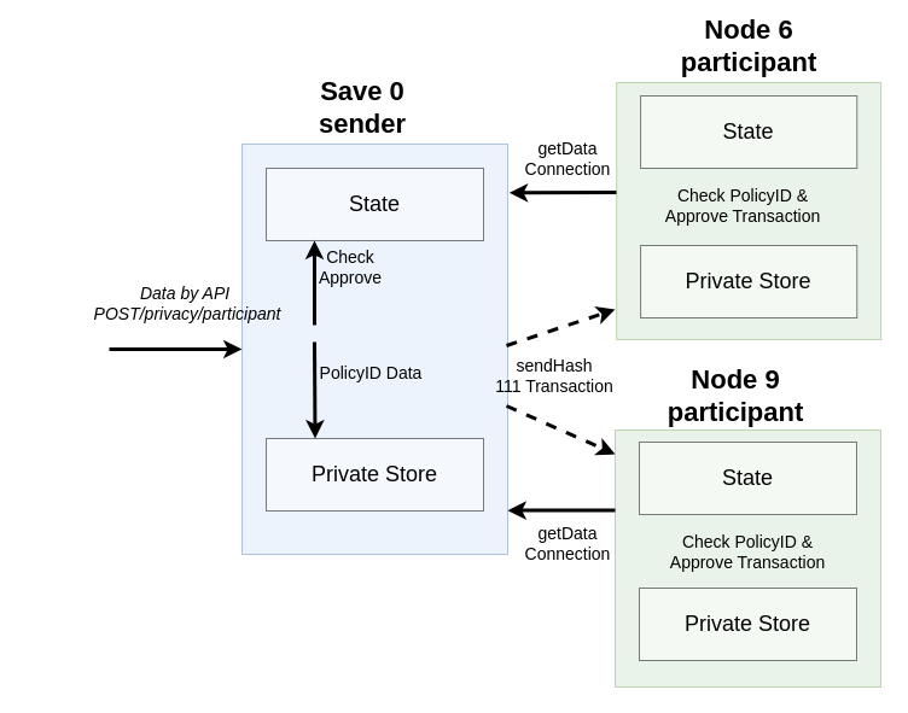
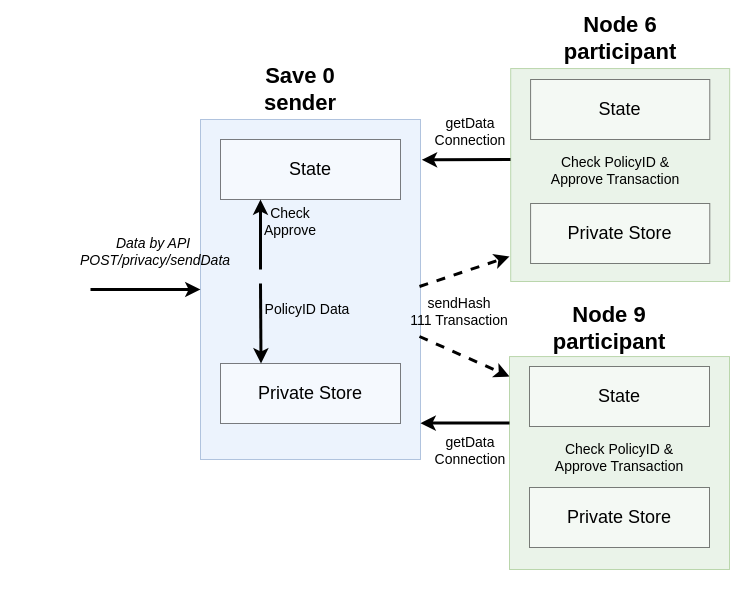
  <mxCell id="0" />
  <mxCell id="1" parent="0" />
  <mxCell id="2" value="" style="group" parent="1" vertex="1" connectable="0"><mxGeometry x="90" y="20" width="639.182" height="549" as="geometry" /></mxCell>
  <mxCell id="3" value="" style="group" parent="2" vertex="1" connectable="0"><mxGeometry x="110" y="59" width="220" height="380" as="geometry" /></mxCell>
  <mxCell id="4" value="" style="rounded=0;whiteSpace=wrap;html=1;fillColor=#dae8fc;strokeColor=#6c8ebf;gradientColor=none;opacity=50;" parent="3" vertex="1"><mxGeometry y="40" width="220" height="340" as="geometry" /></mxCell>
  <mxCell id="5" value="Save 0&lt;br&gt;sender&lt;br&gt;" style="text;html=1;strokeColor=none;fillColor=none;align=center;verticalAlign=middle;whiteSpace=wrap;rounded=0;opacity=50;fontSize=22;fontStyle=1" parent="3" vertex="1"><mxGeometry x="50" width="100" height="20" as="geometry" /></mxCell>
  <mxCell id="6" value="State" style="rounded=0;whiteSpace=wrap;html=1;gradientColor=none;fontSize=18;opacity=50;" parent="3" vertex="1"><mxGeometry x="20" y="60" width="180" height="60" as="geometry" /></mxCell>
  <mxCell id="7" value="Private Store" style="rounded=0;whiteSpace=wrap;html=1;gradientColor=none;fontSize=18;opacity=50;" parent="3" vertex="1"><mxGeometry x="20" y="284" width="180" height="60" as="geometry" /></mxCell>
- <mxCell id="8" value="Data by API&amp;nbsp;&lt;br style=&quot;font-size: 14px;&quot;&gt;&lt;span style=&quot;font-size: 14px;&quot;&gt;POST&lt;/span&gt;&lt;span style=&quot;font-size: 14px;&quot;&gt;/privacy/participant&lt;/span&gt;&lt;br style=&quot;font-size: 14px;&quot;&gt;" style="text;html=1;strokeColor=none;fillColor=none;align=center;verticalAlign=middle;whiteSpace=wrap;rounded=0;fontSize=14;opacity=50;fontStyle=2" parent="3" vertex="1"><mxGeometry x="-180" y="142" width="270" height="60" as="geometry" /></mxCell>
+ <mxCell id="8" value="Data by API&amp;nbsp;&lt;br style=&quot;font-size: 14px;&quot;&gt;&lt;span style=&quot;font-size: 14px;&quot;&gt;POST&lt;/span&gt;&lt;span style=&quot;font-size: 14px;&quot;&gt;/privacy/sendData&lt;/span&gt;&lt;br style=&quot;font-size: 14px;&quot;&gt;" style="text;html=1;strokeColor=none;fillColor=none;align=center;verticalAlign=middle;whiteSpace=wrap;rounded=0;fontSize=14;opacity=50;fontStyle=2" parent="3" vertex="1"><mxGeometry x="-180" y="142" width="270" height="60" as="geometry" /></mxCell>
  <mxCell id="9" value="" style="endArrow=classic;html=1;strokeWidth=3;fontSize=14;" parent="3" edge="1"><mxGeometry width="50" height="50" relative="1" as="geometry"><mxPoint x="60" y="190" as="sourcePoint" /><mxPoint x="60" y="120" as="targetPoint" /></mxGeometry></mxCell>
  <mxCell id="10" value="Check Approve" style="text;html=1;strokeColor=none;fillColor=none;align=center;verticalAlign=middle;whiteSpace=wrap;rounded=0;fontSize=14;opacity=50;" parent="3" vertex="1"><mxGeometry x="70" y="132" width="40" height="20" as="geometry" /></mxCell>
  <mxCell id="11" value="" style="endArrow=classic;html=1;strokeWidth=3;fontSize=14;" parent="3" edge="1"><mxGeometry width="50" height="50" relative="1" as="geometry"><mxPoint x="60" y="204" as="sourcePoint" /><mxPoint x="60.5" y="284" as="targetPoint" /></mxGeometry></mxCell>
  <mxCell id="12" value="PolicyID Data" style="text;html=1;strokeColor=none;fillColor=none;align=center;verticalAlign=middle;whiteSpace=wrap;rounded=0;fontSize=14;opacity=50;" parent="3" vertex="1"><mxGeometry x="42" y="210" width="130" height="40" as="geometry" /></mxCell>
  <mxCell id="13" value="" style="endArrow=classic;html=1;fontSize=22;entryX=0;entryY=0.5;entryDx=0;entryDy=0;strokeWidth=3;" parent="2" target="4" edge="1"><mxGeometry width="50" height="50" relative="1" as="geometry"><mxPoint y="269" as="sourcePoint" /><mxPoint x="80" y="244" as="targetPoint" /></mxGeometry></mxCell>
  <mxCell id="14" value="" style="group" parent="2" vertex="1" connectable="0"><mxGeometry x="279" y="236" width="180" height="120" as="geometry" /></mxCell>
  <mxCell id="15" value="sendHash&lt;br style=&quot;font-size: 14px&quot;&gt;111 Transaction&lt;br style=&quot;font-size: 14px&quot;&gt;" style="text;html=1;strokeColor=none;fillColor=none;align=center;verticalAlign=middle;whiteSpace=wrap;rounded=0;fontSize=14;opacity=50;" parent="14" vertex="1"><mxGeometry y="40.5" width="180" height="28" as="geometry" /></mxCell>
  <mxCell id="16" value="" style="group" parent="14" vertex="1" connectable="0"><mxGeometry x="50" width="90" height="120" as="geometry" /></mxCell>
  <mxCell id="17" value="" style="endArrow=classic;html=1;strokeWidth=3;fontSize=14;dashed=1;" parent="16" edge="1"><mxGeometry width="50" height="50" relative="1" as="geometry"><mxPoint y="30" as="sourcePoint" /><mxPoint x="90" as="targetPoint" /></mxGeometry></mxCell>
  <mxCell id="18" value="" style="endArrow=classic;html=1;strokeWidth=3;fontSize=14;dashed=1;" parent="16" edge="1"><mxGeometry width="50" height="50" relative="1" as="geometry"><mxPoint y="80" as="sourcePoint" /><mxPoint x="90" y="120" as="targetPoint" /></mxGeometry></mxCell>
  <mxCell id="19" value="" style="group" parent="2" vertex="1" connectable="0"><mxGeometry x="420.182" width="219" height="261" as="geometry" /></mxCell>
  <mxCell id="20" value="" style="rounded=0;whiteSpace=wrap;html=1;opacity=50;fillColor=#d5e8d4;strokeColor=#82b366;" parent="19" vertex="1"><mxGeometry y="48.053" width="219" height="212.947" as="geometry" /></mxCell>
  <mxCell id="21" value="Node 6&lt;br&gt;participant&lt;br&gt;" style="text;html=1;strokeColor=none;fillColor=none;align=center;verticalAlign=middle;whiteSpace=wrap;rounded=0;opacity=50;fontSize=22;fontStyle=1" parent="19" vertex="1"><mxGeometry x="69.682" width="79.636" height="36" as="geometry" /></mxCell>
  <mxCell id="22" value="State" style="rounded=0;whiteSpace=wrap;html=1;gradientColor=none;fontSize=18;opacity=50;" parent="19" vertex="1"><mxGeometry x="19.909" y="59" width="179.182" height="60" as="geometry" /></mxCell>
  <mxCell id="23" value="Private Store" style="rounded=0;whiteSpace=wrap;html=1;gradientColor=none;fontSize=18;opacity=50;" parent="19" vertex="1"><mxGeometry x="19.909" y="183" width="179.182" height="60" as="geometry" /></mxCell>
  <mxCell id="24" value="Check PolicyID &amp;amp;&lt;br&gt;Approve Transaction&lt;br&gt;" style="text;html=1;strokeColor=none;fillColor=none;align=center;verticalAlign=middle;whiteSpace=wrap;rounded=0;fontSize=14;opacity=50;" parent="19" vertex="1"><mxGeometry x="20" y="129" width="170" height="41" as="geometry" /></mxCell>
  <mxCell id="25" value="getData&lt;br&gt;Connection&lt;br&gt;" style="text;html=1;strokeColor=none;fillColor=none;align=center;verticalAlign=middle;whiteSpace=wrap;rounded=0;fontSize=14;opacity=50;" parent="19" vertex="1"><mxGeometry x="-110.182" y="90.5" width="140" height="40" as="geometry" /></mxCell>
  <mxCell id="26" value="" style="group" parent="2" vertex="1" connectable="0"><mxGeometry x="419" y="311" width="220" height="238" as="geometry" /></mxCell>
  <mxCell id="27" value="" style="rounded=0;whiteSpace=wrap;html=1;opacity=50;fillColor=#d5e8d4;strokeColor=#82b366;" parent="26" vertex="1"><mxGeometry y="25.053" width="220" height="212.947" as="geometry" /></mxCell>
  <mxCell id="28" value="Node 9&lt;br&gt;participant&lt;br&gt;" style="text;html=1;strokeColor=none;fillColor=none;align=center;verticalAlign=middle;whiteSpace=wrap;rounded=0;opacity=50;fontSize=22;fontStyle=1" parent="26" vertex="1"><mxGeometry x="50" y="-20" width="100" height="33" as="geometry" /></mxCell>
  <mxCell id="29" value="State" style="rounded=0;whiteSpace=wrap;html=1;gradientColor=none;fontSize=18;opacity=50;" parent="26" vertex="1"><mxGeometry x="20" y="35" width="180" height="60" as="geometry" /></mxCell>
  <mxCell id="30" value="Private Store" style="rounded=0;whiteSpace=wrap;html=1;gradientColor=none;fontSize=18;opacity=50;" parent="26" vertex="1"><mxGeometry x="20" y="156" width="180" height="60" as="geometry" /></mxCell>
  <mxCell id="31" value="Check PolicyID &amp;amp;&lt;br&gt;Approve Transaction&lt;br&gt;" style="text;html=1;strokeColor=none;fillColor=none;align=center;verticalAlign=middle;whiteSpace=wrap;rounded=0;fontSize=14;opacity=50;" parent="26" vertex="1"><mxGeometry x="25.182" y="105" width="170" height="41" as="geometry" /></mxCell>
  <mxCell id="32" value="getData&lt;br&gt;Connection&lt;br&gt;" style="text;html=1;strokeColor=none;fillColor=none;align=center;verticalAlign=middle;whiteSpace=wrap;rounded=0;fontSize=14;opacity=50;" parent="26" vertex="1"><mxGeometry x="-109" y="99" width="140" height="40" as="geometry" /></mxCell>
  <mxCell id="33" value="" style="endArrow=classic;html=1;strokeWidth=3;fontSize=14;entryX=1;entryY=0.893;entryDx=0;entryDy=0;entryPerimeter=0;" parent="2" target="4" edge="1"><mxGeometry width="50" height="50" relative="1" as="geometry"><mxPoint x="419" y="402.5" as="sourcePoint" /><mxPoint x="356" y="402.5" as="targetPoint" /></mxGeometry></mxCell>
  <mxCell id="34" value="" style="endArrow=classic;html=1;strokeWidth=3;fontSize=14;entryX=1;entryY=0.893;entryDx=0;entryDy=0;entryPerimeter=0;" parent="2" edge="1"><mxGeometry width="50" height="50" relative="1" as="geometry"><mxPoint x="420" y="139" as="sourcePoint" /><mxPoint x="331.333" y="139.333" as="targetPoint" /></mxGeometry></mxCell>
